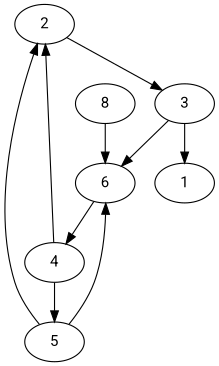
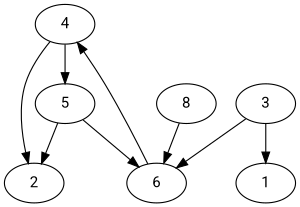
  digraph {
    fontname=Roboto
    node [fontname=Roboto]
    edge [fontname=Roboto]
    2
    3
    1
    6
    4
    5
    8
-   2 -> 3
    3 -> 1
    3 -> 6
    6 -> 4
    4 -> 2
    4 -> 5
    5 -> 2
    5 -> 6
    8 -> 6
  }
